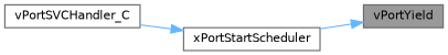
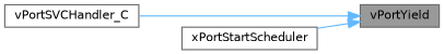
  digraph {
    rankdir=RL
    node [color=grey40 fillcolor=white fontname=Helvetica fontsize=10 shape=box style=filled]
    edge [color=steelblue1 dir=back fontname=Helvetica fontsize=10 labelfontname=Helvetica labelfontsize=10 style=solid]
    n1 [color=gray40 fillcolor=grey60 fontcolor=black height=0.2 label=vPortYield width=0.4]
    n2 [height=0.2 label=vPortSVCHandler_C width=0.4]
    n3 [height=0.2 label=xPortStartScheduler width=0.4]
-   n3 -> n2
+   n1 -> n2
    n1 -> n3
  }
